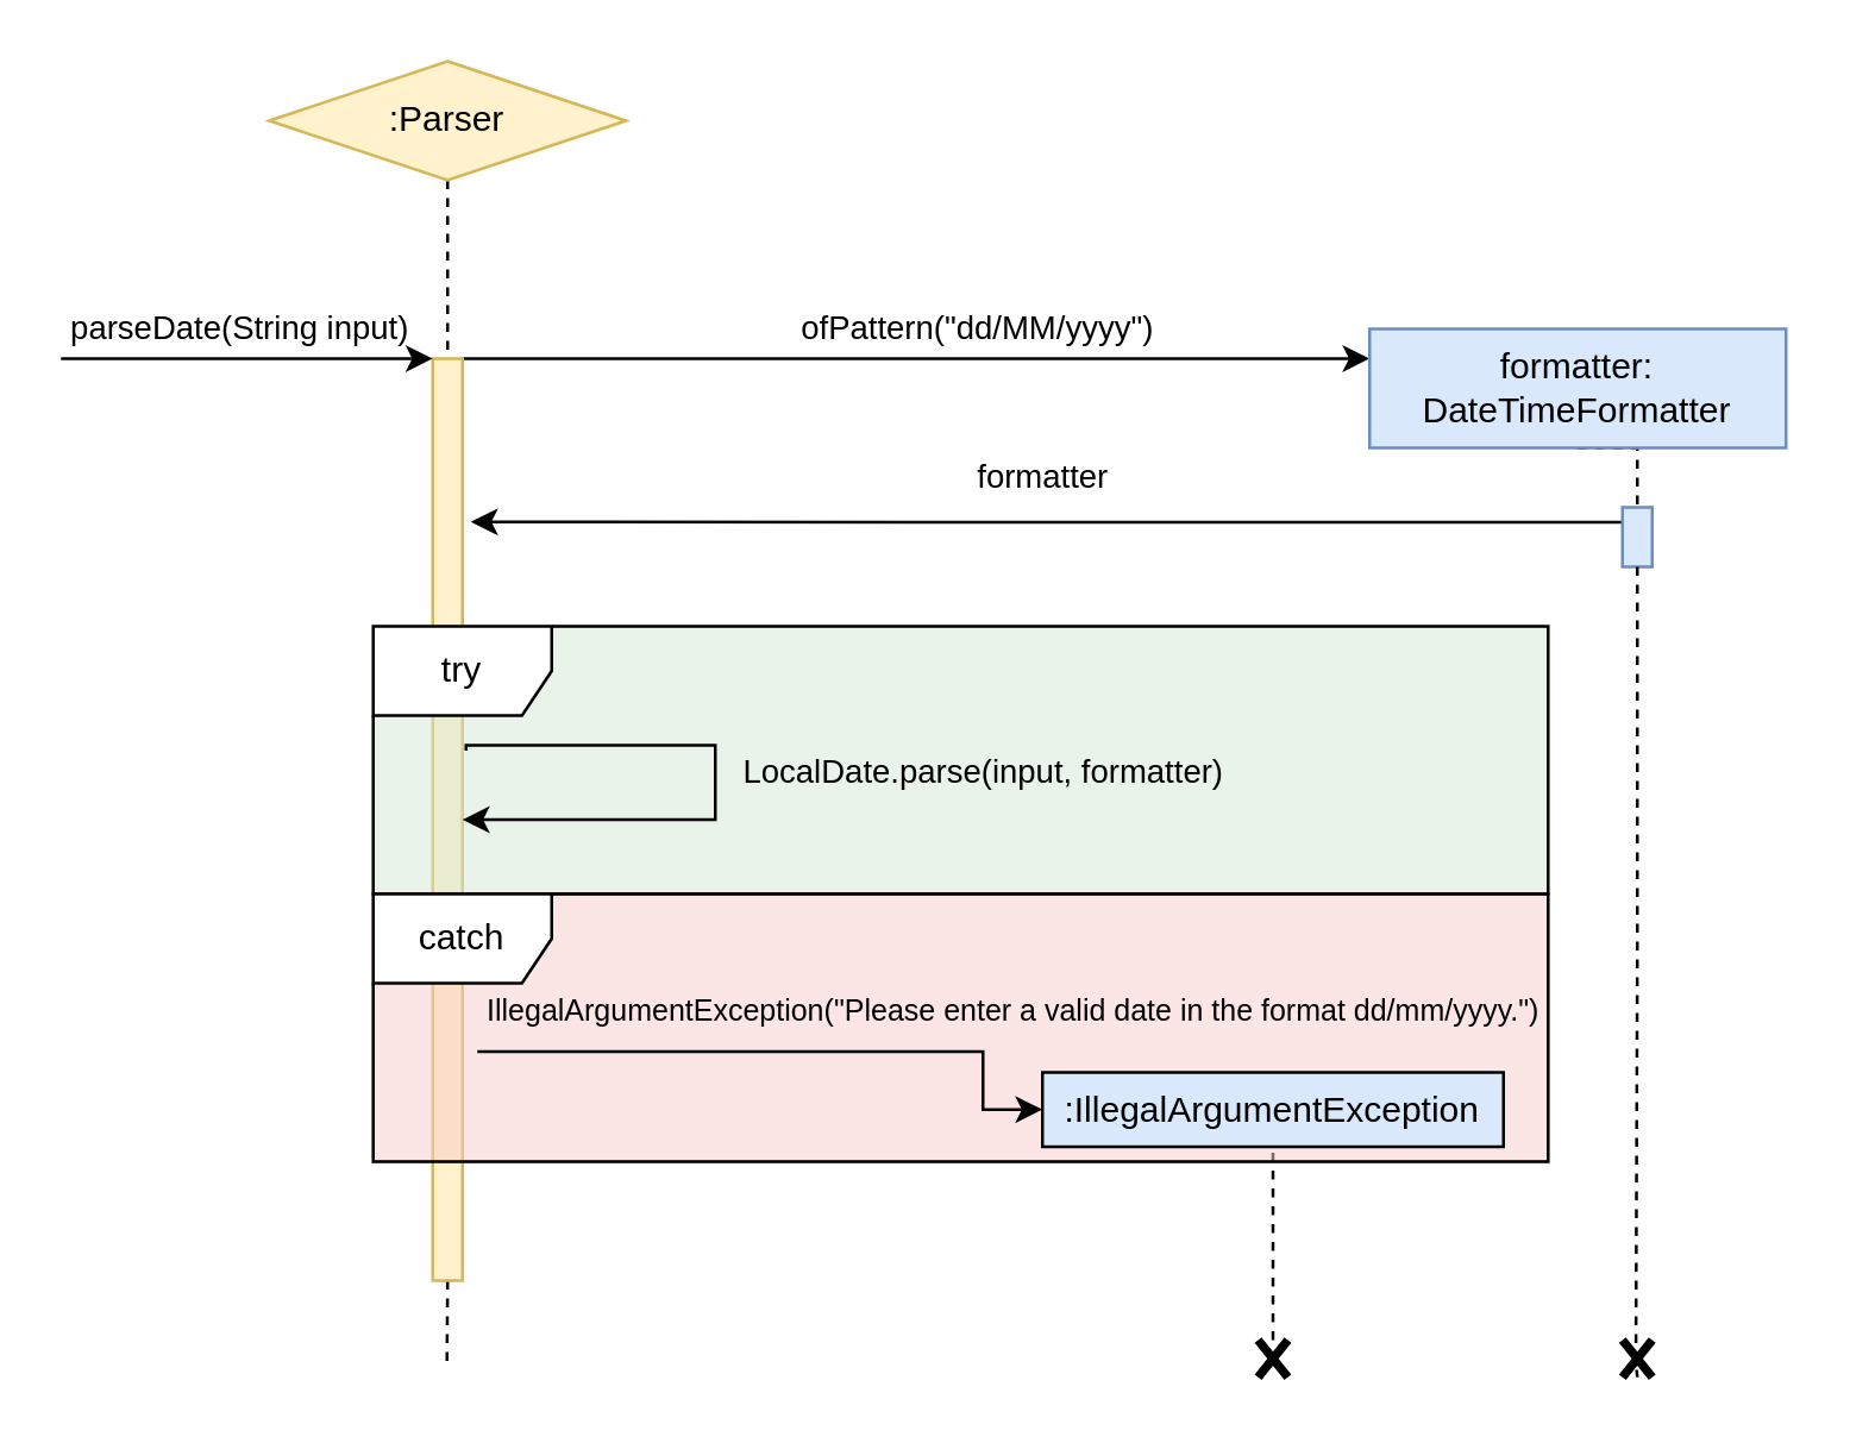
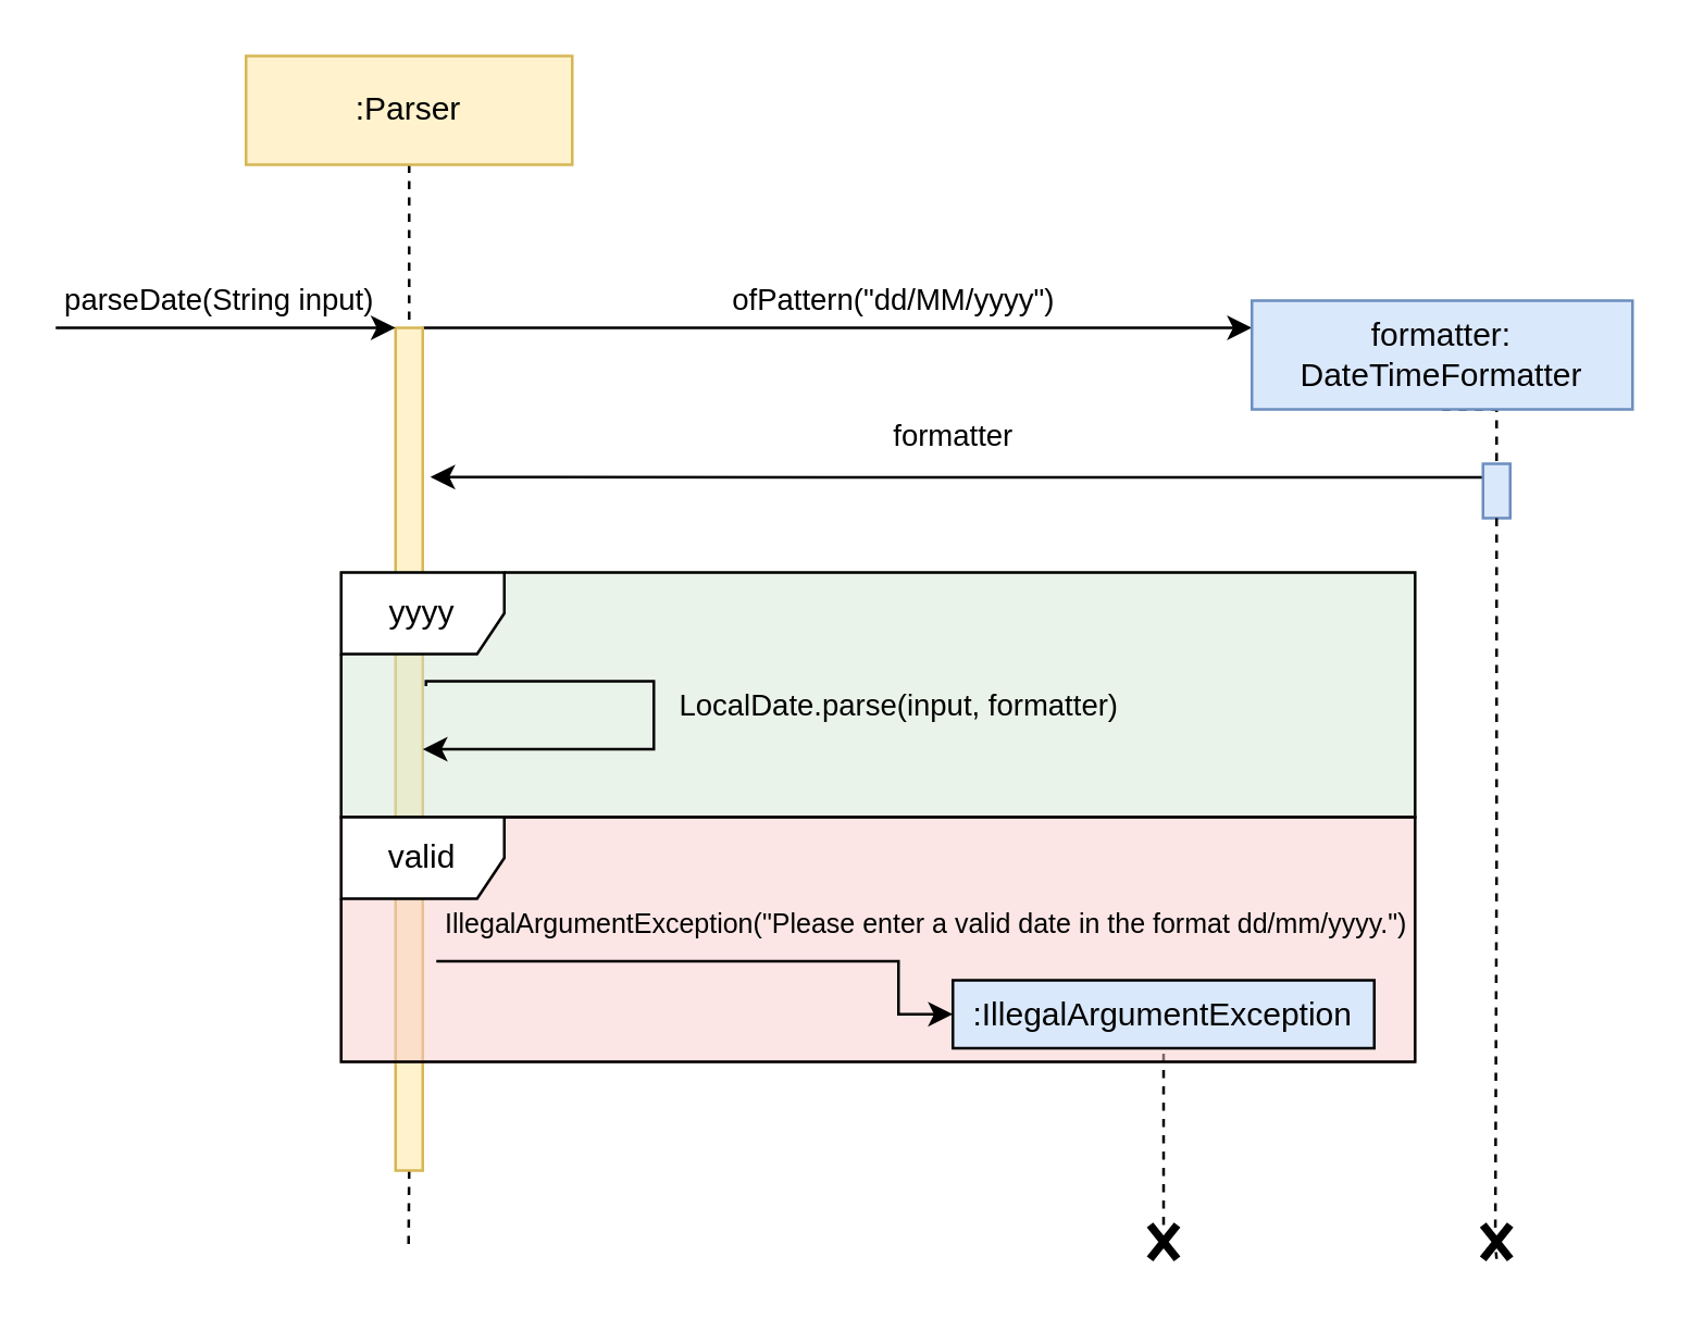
  <mxCell id="0" />
  <mxCell id="1" parent="0" />
  <mxCell id="2" style="edgeStyle=orthogonalEdgeStyle;rounded=0;orthogonalLoop=1;jettySize=auto;html=1;exitX=0.5;exitY=1;exitDx=0;exitDy=0;entryX=0.5;entryY=0;entryDx=0;entryDy=0;dashed=1;endArrow=none;endFill=0;labelBackgroundColor=none;" edge="1" parent="1" source="3" target="6"><mxGeometry relative="1" as="geometry" /></mxCell>
- <mxCell id="3" value=":Parser" style="rhombus;whiteSpace=wrap;html=1;labelBackgroundColor=none;fillColor=#fff2cc;strokeColor=#d6b656;" vertex="1" parent="1"><mxGeometry x="90" y="20" width="120" height="40" as="geometry" /></mxCell>
+ <mxCell id="3" value=":Parser" style="rounded=0;whiteSpace=wrap;html=1;labelBackgroundColor=none;fillColor=#fff2cc;strokeColor=#d6b656;" vertex="1" parent="1"><mxGeometry x="90" y="20" width="120" height="40" as="geometry" /></mxCell>
  <mxCell id="4" value="ofPattern(&quot;dd/MM/yyyy&quot;)" style="edgeStyle=orthogonalEdgeStyle;rounded=0;orthogonalLoop=1;jettySize=auto;html=1;exitX=1;exitY=0;exitDx=0;exitDy=0;labelBackgroundColor=none;" edge="1" parent="1" source="6" target="8"><mxGeometry x="0.135" y="10" relative="1" as="geometry"><Array as="points"><mxPoint x="230" y="120" /><mxPoint x="230" y="120" /></Array><mxPoint as="offset" /></mxGeometry></mxCell>
  <mxCell id="5" style="edgeStyle=orthogonalEdgeStyle;rounded=0;orthogonalLoop=1;jettySize=auto;html=1;exitX=0.5;exitY=1;exitDx=0;exitDy=0;labelBackgroundColor=none;dashed=1;endArrow=none;endFill=0;" edge="1" parent="1" source="6"><mxGeometry relative="1" as="geometry"><mxPoint x="149.765" y="460" as="targetPoint" /></mxGeometry></mxCell>
  <mxCell id="6" value="" style="rounded=0;whiteSpace=wrap;html=1;labelBackgroundColor=none;fillColor=#fff2cc;strokeColor=#d6b656;" vertex="1" parent="1"><mxGeometry x="145" y="120" width="10" height="310" as="geometry" /></mxCell>
  <mxCell id="7" style="edgeStyle=orthogonalEdgeStyle;rounded=0;orthogonalLoop=1;jettySize=auto;html=1;exitX=0.5;exitY=1;exitDx=0;exitDy=0;entryX=0.5;entryY=0;entryDx=0;entryDy=0;dashed=1;endArrow=none;endFill=0;labelBackgroundColor=none;" edge="1" parent="1" source="8" target="11"><mxGeometry relative="1" as="geometry" /></mxCell>
  <mxCell id="8" value="formatter: DateTimeFormatter" style="rounded=0;whiteSpace=wrap;html=1;labelBackgroundColor=none;fillColor=#dae8fc;strokeColor=#6c8ebf;" vertex="1" parent="1"><mxGeometry x="460" y="110" width="140" height="40" as="geometry" /></mxCell>
  <mxCell id="9" value="formatter" style="edgeStyle=orthogonalEdgeStyle;rounded=0;orthogonalLoop=1;jettySize=auto;html=1;exitX=0;exitY=0.25;exitDx=0;exitDy=0;entryX=1.28;entryY=0.177;entryDx=0;entryDy=0;entryPerimeter=0;labelBackgroundColor=none;" edge="1" parent="1" source="11" target="6"><mxGeometry x="0.006" y="-15" relative="1" as="geometry"><mxPoint x="160" y="175" as="targetPoint" /><mxPoint as="offset" /></mxGeometry></mxCell>
  <mxCell id="10" style="edgeStyle=orthogonalEdgeStyle;rounded=0;orthogonalLoop=1;jettySize=auto;html=1;exitX=0.5;exitY=1;exitDx=0;exitDy=0;dashed=1;endArrow=none;endFill=0;" edge="1" parent="1" source="25"><mxGeometry relative="1" as="geometry"><mxPoint x="549.765" y="460" as="targetPoint" /></mxGeometry></mxCell>
  <mxCell id="11" value="" style="rounded=0;whiteSpace=wrap;html=1;labelBackgroundColor=none;fillColor=#dae8fc;strokeColor=#6c8ebf;" vertex="1" parent="1"><mxGeometry x="545" y="170" width="10" height="20" as="geometry" /></mxCell>
  <mxCell id="12" value="parseDate(String input)" style="endArrow=classic;html=1;rounded=0;entryX=0;entryY=0;entryDx=0;entryDy=0;labelBackgroundColor=none;" edge="1" parent="1" target="6"><mxGeometry x="-0.04" y="10" width="50" height="50" relative="1" as="geometry"><mxPoint x="20" y="120" as="sourcePoint" /><mxPoint x="130" y="130" as="targetPoint" /><Array as="points"><mxPoint x="80" y="120" /></Array><mxPoint as="offset" /></mxGeometry></mxCell>
  <mxCell id="13" value="" style="endArrow=none;dashed=1;html=1;strokeWidth=1;rounded=0;entryX=0.5;entryY=1;entryDx=0;entryDy=0;" edge="1" parent="1" source="14" target="23"><mxGeometry width="50" height="50" relative="1" as="geometry"><mxPoint x="428" y="410" as="sourcePoint" /><mxPoint x="350" y="310" as="targetPoint" /></mxGeometry></mxCell>
  <mxCell id="14" value="" style="shape=umlDestroy;whiteSpace=wrap;html=1;strokeWidth=3;targetShapes=umlLifeline;aspect=fixed;" vertex="1" parent="1"><mxGeometry x="422.5" y="450" width="10" height="12.5" as="geometry" /></mxCell>
  <mxCell id="15" value="" style="group" vertex="1" connectable="0" parent="1"><mxGeometry x="125" y="210" width="395" height="90" as="geometry" /></mxCell>
  <mxCell id="16" value="" style="group" vertex="1" connectable="0" parent="15"><mxGeometry width="395" height="90" as="geometry" /></mxCell>
  <mxCell id="17" value="" style="group;fillColor=#d5e8d4;strokeColor=#82b366;opacity=50;" vertex="1" connectable="0" parent="16"><mxGeometry width="395" height="90" as="geometry" /></mxCell>
  <mxCell id="18" value="LocalDate.parse(input, formatter)" style="edgeStyle=orthogonalEdgeStyle;rounded=0;orthogonalLoop=1;jettySize=auto;html=1;exitX=1.12;exitY=0.425;exitDx=0;exitDy=0;entryX=1;entryY=0.5;entryDx=0;entryDy=0;exitPerimeter=0;labelBackgroundColor=none;" edge="1" parent="17" source="6" target="6"><mxGeometry x="-0.028" y="90" relative="1" as="geometry"><mxPoint x="215" y="220" as="targetPoint" /><Array as="points"><mxPoint x="31" y="40" /><mxPoint x="115" y="40" /><mxPoint x="115" y="65" /></Array><mxPoint as="offset" /></mxGeometry></mxCell>
- <mxCell id="19" value="try" style="shape=umlFrame;whiteSpace=wrap;html=1;pointerEvents=0;labelBackgroundColor=none;strokeColor=default;" vertex="1" parent="17"><mxGeometry width="395" height="90" as="geometry" /></mxCell>
+ <mxCell id="19" value="yyyy" style="shape=umlFrame;whiteSpace=wrap;html=1;pointerEvents=0;labelBackgroundColor=none;strokeColor=default;" vertex="1" parent="17"><mxGeometry width="395" height="90" as="geometry" /></mxCell>
  <mxCell id="20" value="" style="group;fillColor=#f8cecc;strokeColor=#b85450;opacity=50;fontColor=default;labelBackgroundColor=none;" vertex="1" connectable="0" parent="1"><mxGeometry x="125" y="300" width="395" height="90" as="geometry" /></mxCell>
- <mxCell id="21" value="catch" style="shape=umlFrame;whiteSpace=wrap;html=1;pointerEvents=0;labelBackgroundColor=none;fillColor=default;" vertex="1" parent="20"><mxGeometry width="395" height="90" as="geometry" /></mxCell>
+ <mxCell id="21" value="valid" style="shape=umlFrame;whiteSpace=wrap;html=1;pointerEvents=0;labelBackgroundColor=none;fillColor=default;" vertex="1" parent="20"><mxGeometry width="395" height="90" as="geometry" /></mxCell>
  <mxCell id="22" value="IllegalArgumentException&lt;span style=&quot;font-size: 10px;&quot;&gt;(&lt;/span&gt;&lt;span style=&quot;font-size: 10px;&quot;&gt;&quot;Please enter a valid date in the format dd/mm/yyyy.&quot;)&lt;/span&gt;" style="edgeStyle=orthogonalEdgeStyle;rounded=0;orthogonalLoop=1;jettySize=auto;html=1;entryX=0;entryY=0.5;entryDx=0;entryDy=0;fontSize=10;fontFamily=Helvetica;fontColor=#000000;labelBackgroundColor=none;" edge="1" parent="20" target="23"><mxGeometry x="0.624" y="16" relative="1" as="geometry"><mxPoint x="35" y="53.0" as="sourcePoint" /><Array as="points"><mxPoint x="205" y="53.0" /><mxPoint x="205" y="73" /></Array><mxPoint x="-6" y="-14" as="offset" /></mxGeometry></mxCell>
  <mxCell id="23" value=":IllegalArgumentException" style="rounded=0;whiteSpace=wrap;html=1;fillColor=#dae8fc;" vertex="1" parent="1"><mxGeometry x="350" y="360" width="155" height="25" as="geometry" /></mxCell>
  <mxCell id="24" value="" style="edgeStyle=orthogonalEdgeStyle;rounded=0;orthogonalLoop=1;jettySize=auto;html=1;exitX=0.5;exitY=1;exitDx=0;exitDy=0;dashed=1;endArrow=none;endFill=0;entryX=0.453;entryY=0.264;entryDx=0;entryDy=0;entryPerimeter=0;" edge="1" parent="1" source="11" target="25"><mxGeometry relative="1" as="geometry"><mxPoint x="560" y="450" as="targetPoint" /><mxPoint x="550" y="190" as="sourcePoint" /></mxGeometry></mxCell>
  <mxCell id="25" value="" style="shape=umlDestroy;whiteSpace=wrap;html=1;strokeWidth=3;targetShapes=umlLifeline;aspect=fixed;" vertex="1" parent="1"><mxGeometry x="545" y="450" width="10" height="12.5" as="geometry" /></mxCell>
